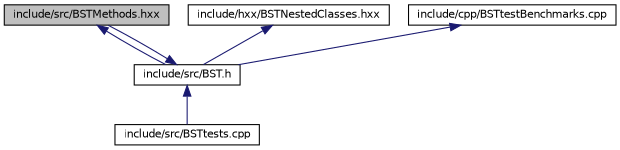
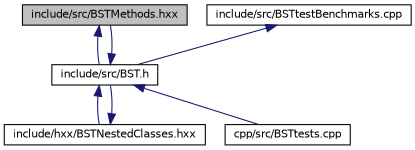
  digraph {
    node [color=black fillcolor=white fontname=Helvetica fontsize=10 shape=record style=filled]
    edge [color=midnightblue dir=back fontname=Helvetica fontsize=10 labelfontname=Helvetica labelfontsize=10 style=solid]
    n1 [fillcolor=grey75 fontcolor=black height=0.2 label="include/src/BSTMethods.hxx" width=0.4]
    n2 [height=0.2 label="include/src/BST.h" width=0.4]
    n3 [height=0.2 label="include/hxx/BSTNestedClasses.hxx" width=0.4]
-   n4 [height=0.2 label="include/src/BSTtests.cpp" width=0.4]
-   n5 [height=0.2 label="include/cpp/BSTtestBenchmarks.cpp" width=0.4]
+   n4 [height=0.2 label="cpp/src/BSTtests.cpp" width=0.4]
+   n5 [height=0.2 label="include/src/BSTtestBenchmarks.cpp" width=0.4]
    n1 -> n2
    n2 -> n1
+   n2 -> n3
    n2 -> n4
    n3 -> n2
    n5 -> n2
  }
